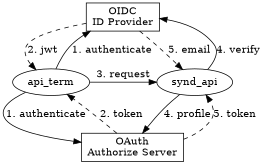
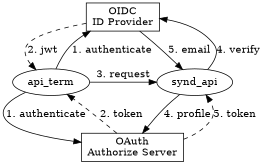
  digraph {
    compound=true
    fontname="Helvetica,Arial,sans-serif"
    labeljust=left
    labelloc=top
    newrank=true
    rankdir=TB
    node [shape=box]
    n1 [label="OIDC\nID Provider"]
    n2 [label=api_term shape=ellipse]
    n3 [label=synd_api shape=ellipse]
    n4 [label="OAuth\nAuthorize Server"]
    subgraph sub_1 {
      rank=min
      n1
    }
    subgraph sub_2 {
      rank=same
      n2
      n3
    }
    subgraph sub_3 {
      rank=max
      n4
    }
    n1 -> n2 [label="2. jwt" style=dashed]
-   n1 -> n3 [label="5. email" style=dashed]
+   n1 -> n3 [label="5. email" style=solid]
    n2 -> n1 [label="1. authenticate"]
    n2 -> n3 [label="3. request"]
    n2 -> n4 [label="1. authenticate"]
    n3 -> n1 [label="4. verify"]
    n3 -> n4 [label="4. profile"]
    n4 -> n2 [label="2. token" style=dashed]
    n4 -> n3 [label="5. token" style=dashed]
  }
